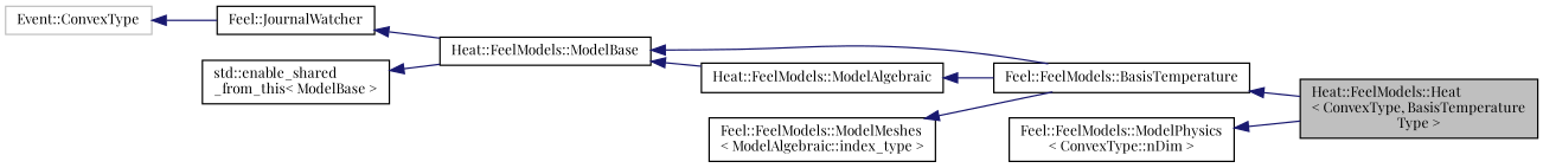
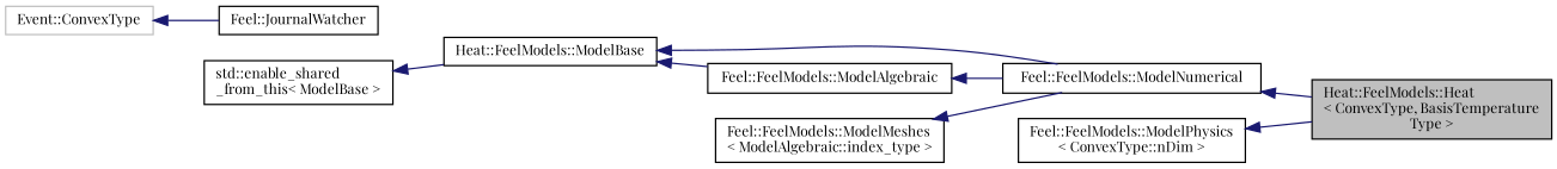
  digraph {
    fontname="Playfair Display"
    rankdir=LR
    node [color=black fillcolor=white fontname="Playfair Display" fontsize=10 shape=record style=filled]
    edge [color=midnightblue dir=back fontname="Playfair Display" fontsize=10 labelfontname=Helvetica labelfontsize=10 style=solid]
    n1 [fillcolor=grey75 fontcolor=black height=0.2 label="Heat::FeelModels::Heat\l\< ConvexType, BasisTemperature\lType \>" width=0.4]
-   n2 [height=0.2 label="Feel::FeelModels::BasisTemperature" width=0.4]
+   n2 [height=0.2 label="Feel::FeelModels::ModelNumerical" width=0.4]
    n3 [height=0.2 label="Heat::FeelModels::ModelBase" width=0.4]
-   n4 [height=0.2 label="Heat::FeelModels::ModelAlgebraic" width=0.4]
+   n4 [height=0.2 label="Feel::FeelModels::ModelAlgebraic" width=0.4]
    n5 [height=0.2 label="Feel::JournalWatcher" width=0.4]
    n6 [color=grey75 height=0.2 label="Event::ConvexType" width=0.4]
    n7 [height=0.2 label="std::enable_shared\l_from_this\< ModelBase \>" width=0.4]
    n8 [height=0.2 label="Feel::FeelModels::ModelMeshes\l\< ModelAlgebraic::index_type \>" width=0.4]
    n9 [height=0.2 label="Feel::FeelModels::ModelPhysics\l\< ConvexType::nDim \>" width=0.4]
    n2 -> n1
    n3 -> n2
    n3 -> n4
    n4 -> n2
-   n5 -> n3
    n6 -> n5
    n7 -> n3
    n8 -> n2
    n9 -> n1
  }
